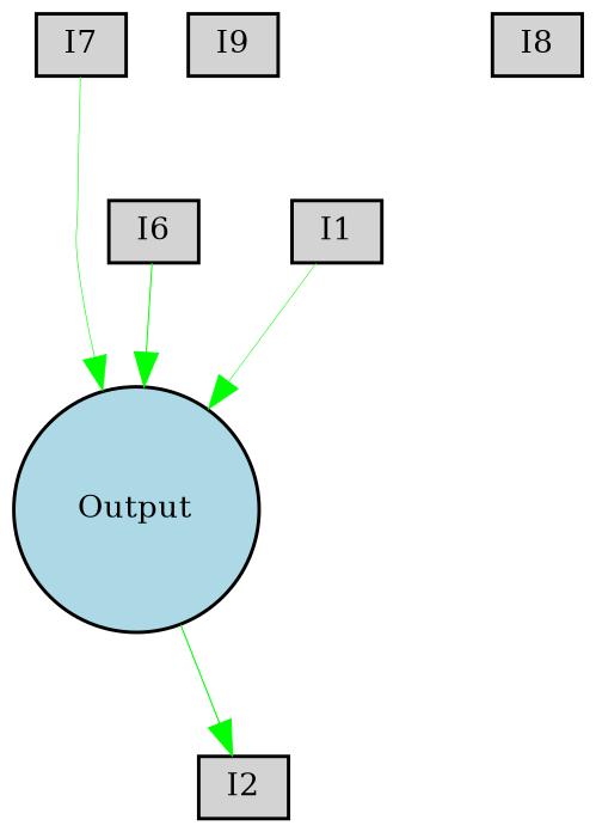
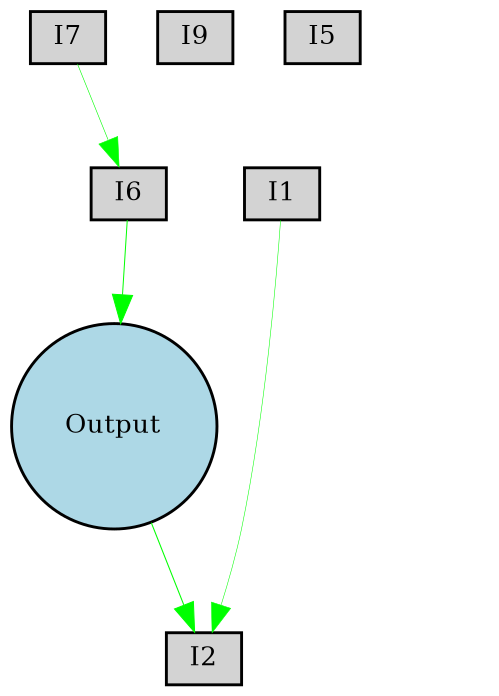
  digraph {
    node [fillcolor=lightgray fontsize=9 shape=box style=filled]
    edge [color=green style=solid]
    I1 [height=0.2 width=0.2]
    Output [fillcolor=lightblue height=0.2 shape=circle width=0.2]
    I2 [height=0.2 width=0.2]
    n4 [height=0.2 label=I9 width=0.2]
+   I5 [height=0.2 width=0.2]
    I6 [height=0.2 width=0.2]
    I7 [height=0.2 width=0.2]
-   I8 [height=0.2 width=0.2]
-   I1 -> Output [penwidth=0.18404897638240597]
+   I1 -> I2 [penwidth=0.18404897638240597]
    Output -> I2 [penwidth=0.36604268815698515]
    I6 -> Output [penwidth=0.34362055903889144]
-   I7 -> Output [penwidth=0.20589265686498093]
+   I7 -> I6 [penwidth=0.20589265686498093]
  }
